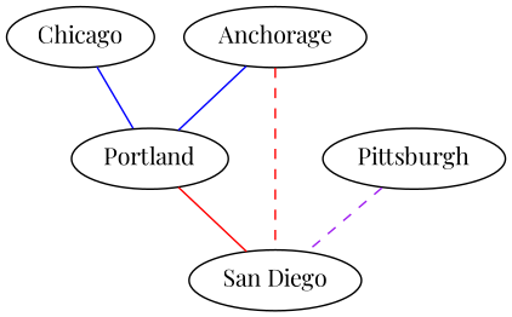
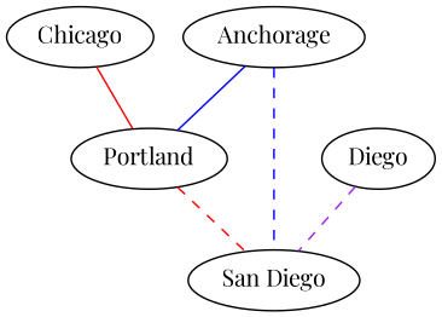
  graph {
    fontname="Playfair Display"
    node [fontname="Playfair Display"]
    edge [color=blue fontname="Playfair Display" style=solid]
    n1 [label=Anchorage]
    n2 [label=Portland]
    n3 [label="San Diego"]
    n4 [label=Chicago]
-   n5 [label=Pittsburgh]
+   n5 [label=Diego]
    n1 -- n2 [distance=2533]
-   n1 -- n3 [color=red distance=3616 style=dashed]
-   n2 -- n3 [color=red distance=1083]
-   n4 -- n2 [distance=2119]
+   n1 -- n3 [distance=3616 style=dashed]
+   n2 -- n3 [color=red distance=1083 style=dashed]
+   n4 -- n2 [color=red distance=2119]
    n5 -- n3 [color=purple distance=2411 style=dashed]
  }
